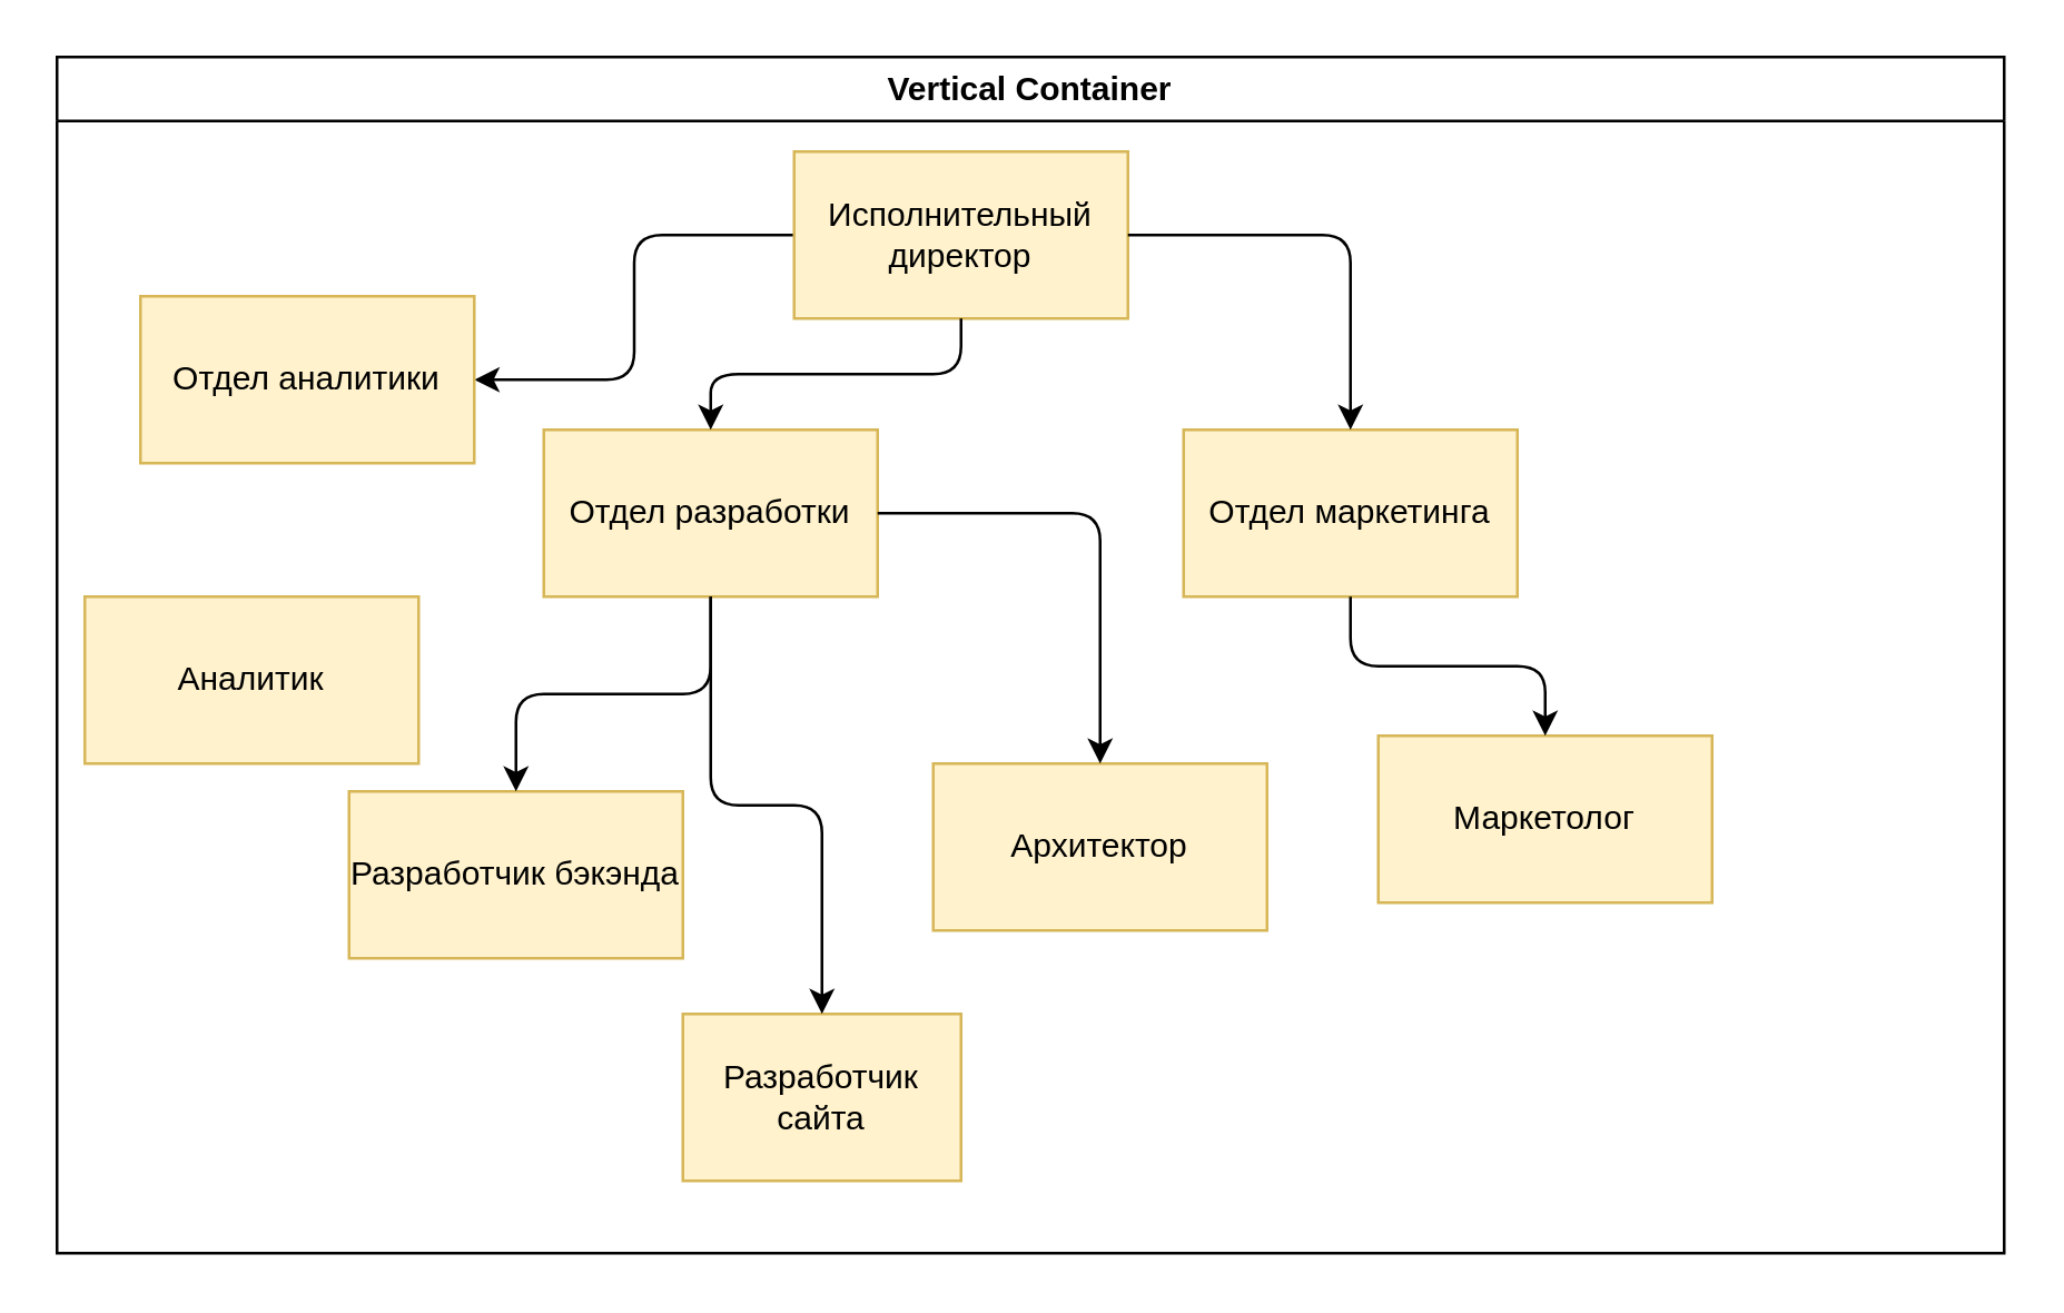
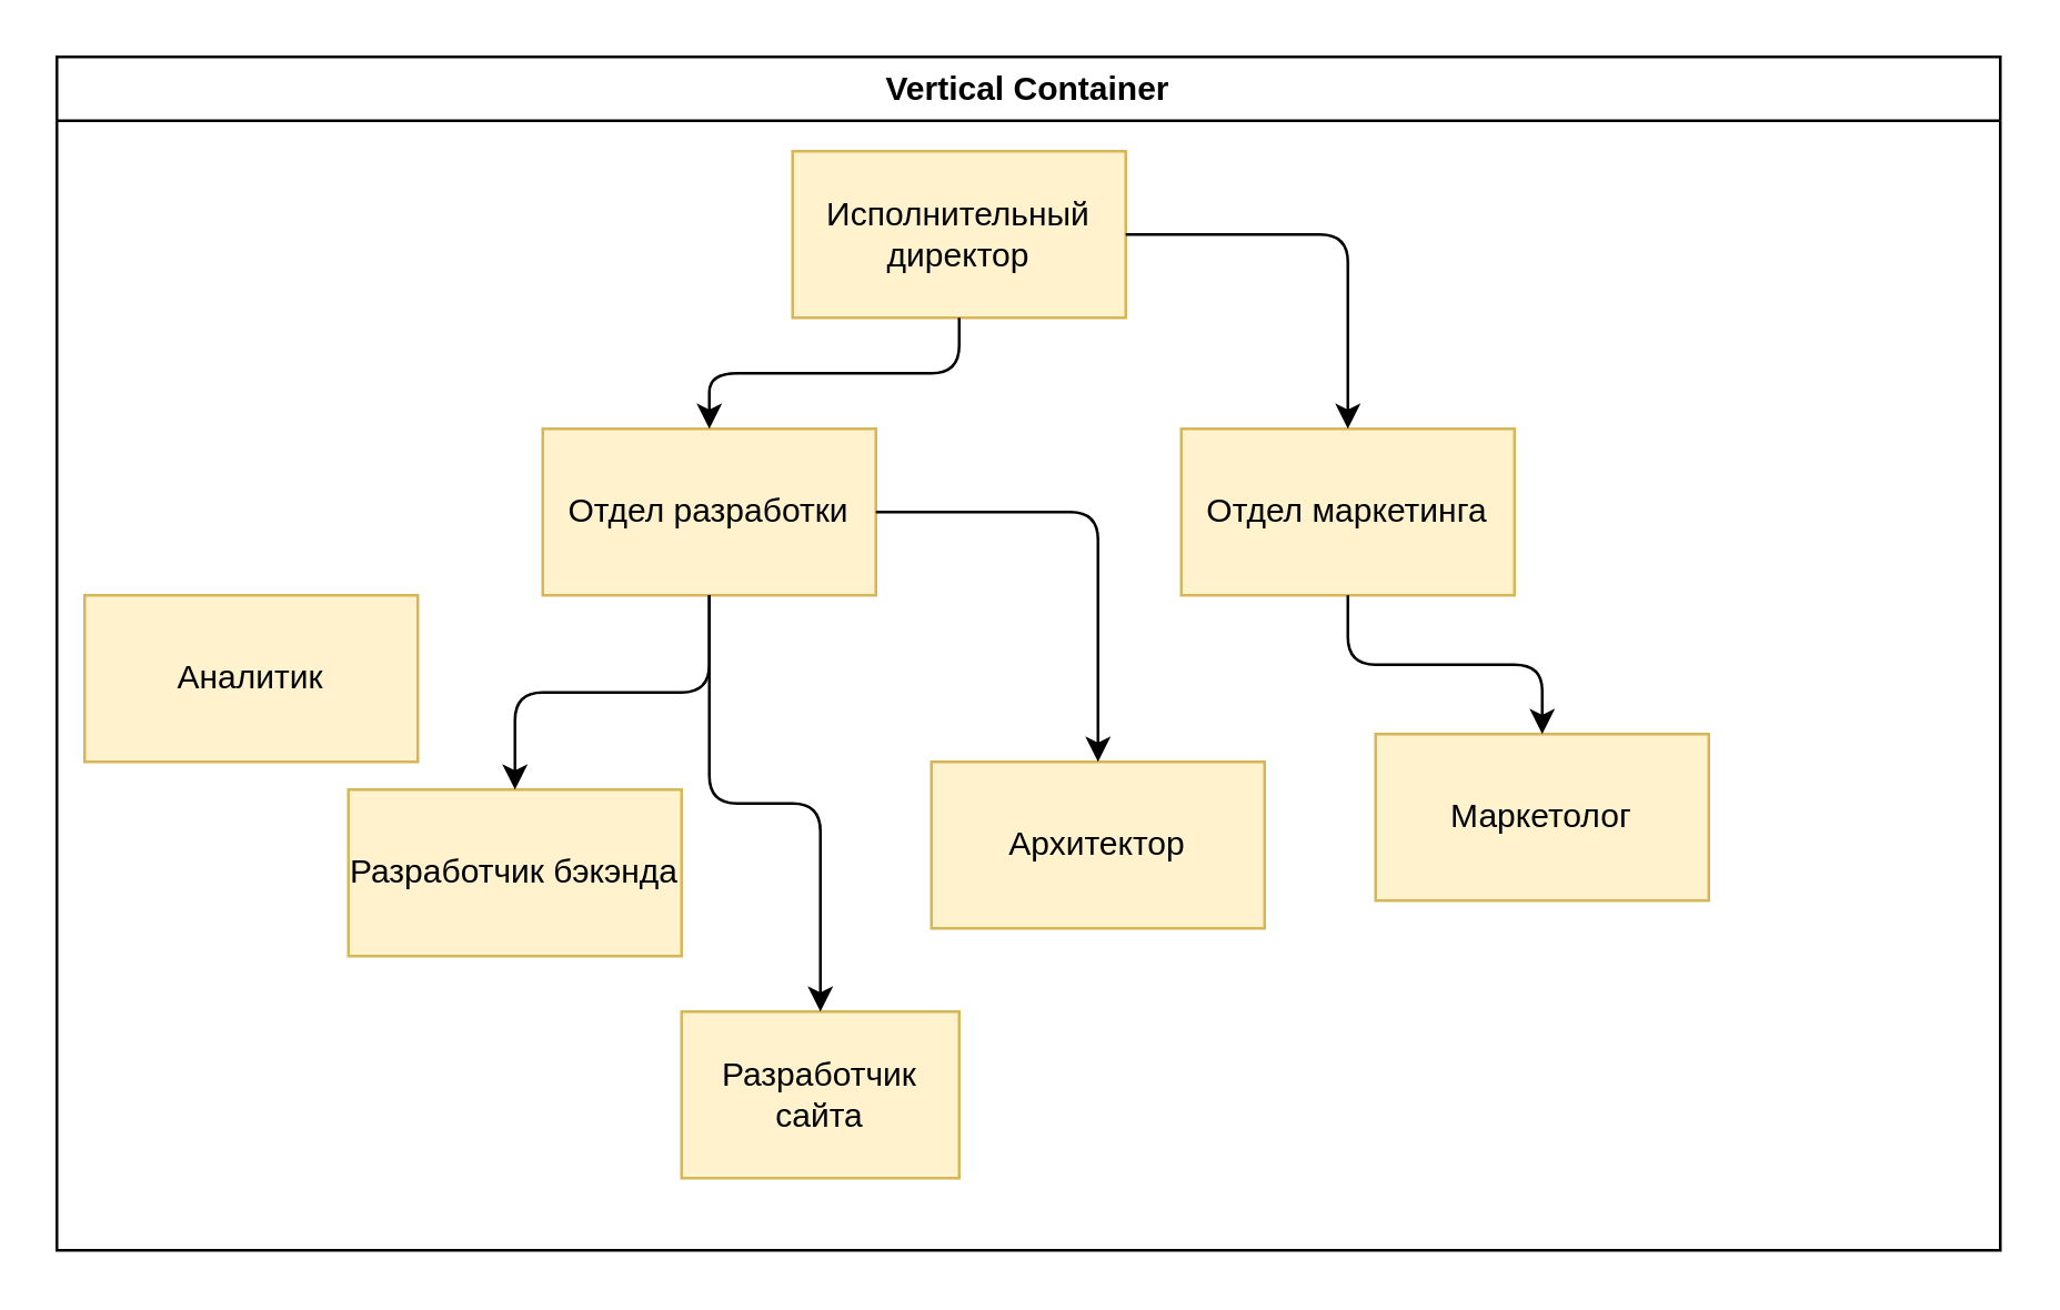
  <mxCell id="0" />
  <mxCell id="1" parent="0" />
  <mxCell id="2" value="Vertical Container" style="swimlane;whiteSpace=wrap;html=1;swimlaneFillColor=default;" parent="1" vertex="1"><mxGeometry x="20" y="20" width="700" height="430" as="geometry" /></mxCell>
- <mxCell id="3" style="edgeStyle=orthogonalEdgeStyle;html=1;" edge="1" parent="2" source="4" target="17"><mxGeometry relative="1" as="geometry" /></mxCell>
  <mxCell id="4" value="Исполнительный директор" style="rounded=0;whiteSpace=wrap;html=1;fillColor=#fff2cc;strokeColor=#d6b656;" parent="2" vertex="1"><mxGeometry x="265" y="34" width="120" height="60" as="geometry" /></mxCell>
  <mxCell id="5" value="Отдел разработки" style="rounded=0;whiteSpace=wrap;html=1;fillColor=#fff2cc;strokeColor=#d6b656;" parent="2" vertex="1"><mxGeometry x="175" y="134" width="120" height="60" as="geometry" /></mxCell>
  <mxCell id="6" style="edgeStyle=orthogonalEdgeStyle;html=1;" parent="2" source="4" target="5" edge="1"><mxGeometry relative="1" as="geometry" /></mxCell>
  <mxCell id="7" value="Отдел маркетинга" style="rounded=0;whiteSpace=wrap;html=1;fillColor=#fff2cc;strokeColor=#d6b656;" parent="2" vertex="1"><mxGeometry x="405" y="134" width="120" height="60" as="geometry" /></mxCell>
  <mxCell id="8" style="edgeStyle=orthogonalEdgeStyle;html=1;entryX=0.5;entryY=0;entryDx=0;entryDy=0;" parent="2" source="4" target="7" edge="1"><mxGeometry relative="1" as="geometry" /></mxCell>
  <mxCell id="9" value="Разработчик бэкэнда" style="rounded=0;whiteSpace=wrap;html=1;fillColor=#fff2cc;strokeColor=#d6b656;" parent="2" vertex="1"><mxGeometry x="105" y="264" width="120" height="60" as="geometry" /></mxCell>
  <mxCell id="10" style="edgeStyle=orthogonalEdgeStyle;html=1;" parent="2" source="5" target="9" edge="1"><mxGeometry relative="1" as="geometry" /></mxCell>
  <mxCell id="11" value="Разработчик сайта" style="rounded=0;whiteSpace=wrap;html=1;fillColor=#fff2cc;strokeColor=#d6b656;" parent="2" vertex="1"><mxGeometry x="225" y="344" width="100" height="60" as="geometry" /></mxCell>
  <mxCell id="12" style="edgeStyle=orthogonalEdgeStyle;html=1;" parent="2" source="5" target="11" edge="1"><mxGeometry relative="1" as="geometry" /></mxCell>
  <mxCell id="13" value="Маркетолог" style="rounded=0;whiteSpace=wrap;html=1;fillColor=#fff2cc;strokeColor=#d6b656;" parent="2" vertex="1"><mxGeometry x="475" y="244" width="120" height="60" as="geometry" /></mxCell>
  <mxCell id="14" style="edgeStyle=orthogonalEdgeStyle;html=1;" parent="2" source="7" target="13" edge="1"><mxGeometry relative="1" as="geometry" /></mxCell>
  <mxCell id="15" value="Архитектор" style="rounded=0;whiteSpace=wrap;html=1;fillColor=#fff2cc;strokeColor=#d6b656;" parent="2" vertex="1"><mxGeometry x="315" y="254" width="120" height="60" as="geometry" /></mxCell>
  <mxCell id="16" style="edgeStyle=orthogonalEdgeStyle;html=1;" parent="2" source="5" target="15" edge="1"><mxGeometry relative="1" as="geometry" /></mxCell>
- <mxCell id="17" value="Отдел аналитики" style="rounded=0;whiteSpace=wrap;html=1;fillColor=#fff2cc;strokeColor=#d6b656;" vertex="1" parent="2"><mxGeometry x="30" y="86" width="120" height="60" as="geometry" /></mxCell>
  <mxCell id="18" value="Аналитик" style="rounded=0;whiteSpace=wrap;html=1;fillColor=#fff2cc;strokeColor=#d6b656;" vertex="1" parent="2"><mxGeometry x="10" y="194" width="120" height="60" as="geometry" /></mxCell>
